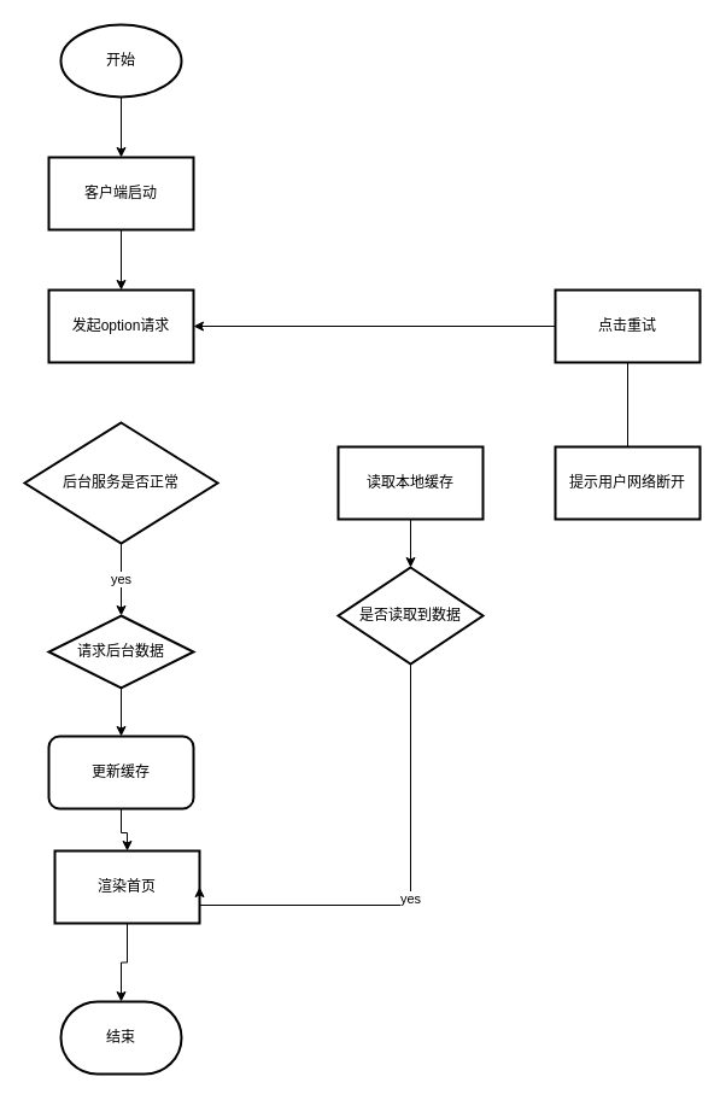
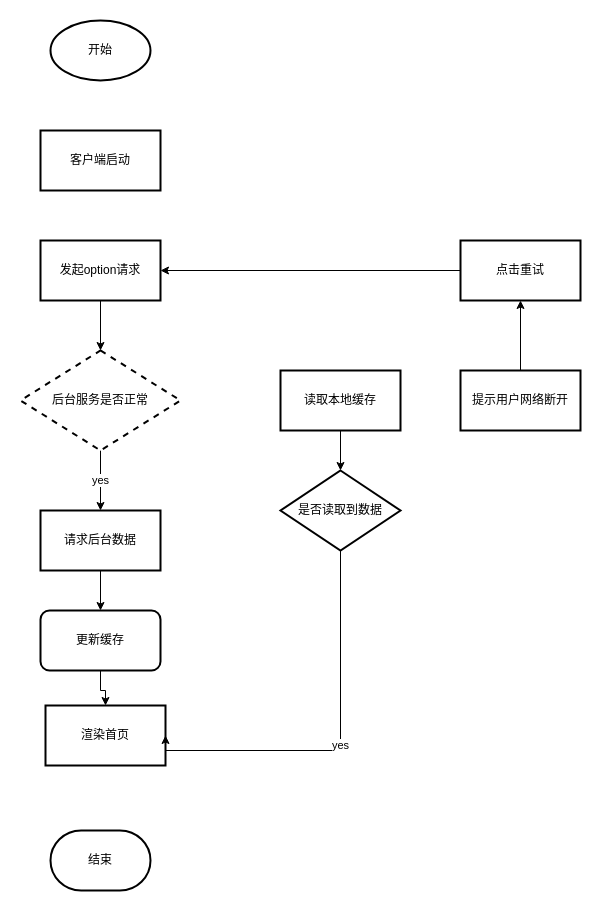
  <mxCell id="0" />
  <mxCell id="1" parent="0" />
- <mxCell id="2" value="" style="edgeStyle=orthogonalEdgeStyle;rounded=0;orthogonalLoop=1;jettySize=auto;html=1;" parent="1" source="3" target="5" edge="1"><mxGeometry relative="1" as="geometry" /></mxCell>
  <mxCell id="3" value="开始" style="strokeWidth=2;html=1;shape=mxgraph.flowchart.start_1;whiteSpace=wrap;" parent="1" vertex="1"><mxGeometry x="50" y="20" width="100" height="60" as="geometry" /></mxCell>
- <mxCell id="4" value="" style="edgeStyle=orthogonalEdgeStyle;rounded=0;orthogonalLoop=1;jettySize=auto;html=1;" parent="1" source="5" target="7" edge="1"><mxGeometry relative="1" as="geometry" /></mxCell>
  <mxCell id="5" value="客户端启动" style="whiteSpace=wrap;html=1;strokeWidth=2;" parent="1" vertex="1"><mxGeometry x="40" y="130" width="120" height="60" as="geometry" /></mxCell>
+ <mxCell id="6" value="" style="edgeStyle=orthogonalEdgeStyle;rounded=0;orthogonalLoop=1;jettySize=auto;html=1;" parent="1" source="7" target="11" edge="1"><mxGeometry relative="1" as="geometry" /></mxCell>
  <mxCell id="7" value="发起option请求" style="whiteSpace=wrap;html=1;strokeWidth=2;" parent="1" vertex="1"><mxGeometry x="40" y="240" width="120" height="60" as="geometry" /></mxCell>
- <mxCell id="8" style="edgeStyle=orthogonalEdgeStyle;rounded=0;orthogonalLoop=1;jettySize=auto;html=1;entryX=0.5;entryY=0;entryDx=0;entryDy=0;entryPerimeter=0;" parent="1" source="9" target="24" edge="1"><mxGeometry relative="1" as="geometry" /></mxCell>
  <mxCell id="9" value="渲染首页" style="whiteSpace=wrap;html=1;strokeWidth=2;" parent="1" vertex="1"><mxGeometry x="45" y="705" width="120" height="60" as="geometry" /></mxCell>
  <mxCell id="10" value="yes" style="edgeStyle=orthogonalEdgeStyle;rounded=0;orthogonalLoop=1;jettySize=auto;html=1;" parent="1" source="11" target="13" edge="1"><mxGeometry relative="1" as="geometry"><Array as="points"><mxPoint x="100" y="480" /><mxPoint x="100" y="480" /></Array></mxGeometry></mxCell>
- <mxCell id="11" value="&lt;span&gt;后台服务是否正常&lt;/span&gt;" style="rhombus;whiteSpace=wrap;html=1;strokeWidth=2;" parent="1" vertex="1"><mxGeometry x="20" y="350" width="160" height="100" as="geometry" /></mxCell>
+ <mxCell id="11" value="&lt;span&gt;后台服务是否正常&lt;/span&gt;" style="rhombus;whiteSpace=wrap;html=1;strokeWidth=2;dashed=1;" parent="1" vertex="1"><mxGeometry x="20" y="350" width="160" height="100" as="geometry" /></mxCell>
  <mxCell id="12" style="edgeStyle=orthogonalEdgeStyle;rounded=0;orthogonalLoop=1;jettySize=auto;html=1;entryX=0.5;entryY=0;entryDx=0;entryDy=0;" parent="1" source="13" target="19" edge="1"><mxGeometry relative="1" as="geometry" /></mxCell>
- <mxCell id="13" value="请求后台数据" style="rhombus;whiteSpace=wrap;html=1;strokeWidth=2;" parent="1" vertex="1"><mxGeometry x="40" y="510" width="120" height="60" as="geometry" /></mxCell>
+ <mxCell id="13" value="请求后台数据" style="whiteSpace=wrap;html=1;strokeWidth=2;" parent="1" vertex="1"><mxGeometry x="40" y="510" width="120" height="60" as="geometry" /></mxCell>
  <mxCell id="14" value="" style="edgeStyle=orthogonalEdgeStyle;rounded=0;orthogonalLoop=1;jettySize=auto;html=1;" parent="1" source="15" target="17" edge="1"><mxGeometry relative="1" as="geometry" /></mxCell>
  <mxCell id="15" value="读取本地缓存" style="whiteSpace=wrap;html=1;strokeWidth=2;" parent="1" vertex="1"><mxGeometry x="280" y="370" width="120" height="60" as="geometry" /></mxCell>
  <mxCell id="16" value="yes" style="edgeStyle=orthogonalEdgeStyle;rounded=0;orthogonalLoop=1;jettySize=auto;html=1;entryX=1;entryY=0.5;entryDx=0;entryDy=0;" edge="1" parent="1" source="17" target="9"><mxGeometry relative="1" as="geometry"><Array as="points"><mxPoint x="340" y="750" /></Array></mxGeometry></mxCell>
  <mxCell id="17" value="是否读取到数据" style="rhombus;whiteSpace=wrap;html=1;strokeWidth=2;" parent="1" vertex="1"><mxGeometry x="280" y="470" width="120" height="80" as="geometry" /></mxCell>
  <mxCell id="18" style="edgeStyle=orthogonalEdgeStyle;rounded=0;orthogonalLoop=1;jettySize=auto;html=1;entryX=0.5;entryY=0;entryDx=0;entryDy=0;" parent="1" source="19" target="9" edge="1"><mxGeometry relative="1" as="geometry" /></mxCell>
  <mxCell id="19" value="更新缓存" style="whiteSpace=wrap;html=1;strokeWidth=2;rounded=1;" parent="1" vertex="1"><mxGeometry x="40" y="610" width="120" height="60" as="geometry" /></mxCell>
- <mxCell id="20" style="edgeStyle=orthogonalEdgeStyle;rounded=0;orthogonalLoop=1;jettySize=auto;html=1;entryX=0.5;entryY=1;entryDx=0;entryDy=0;endArrow=none;" parent="1" source="21" target="23" edge="1"><mxGeometry relative="1" as="geometry" /></mxCell>
+ <mxCell id="20" style="edgeStyle=orthogonalEdgeStyle;rounded=0;orthogonalLoop=1;jettySize=auto;html=1;entryX=0.5;entryY=1;entryDx=0;entryDy=0;" parent="1" source="21" target="23" edge="1"><mxGeometry relative="1" as="geometry" /></mxCell>
  <mxCell id="21" value="提示用户网络断开" style="whiteSpace=wrap;html=1;strokeWidth=2;" parent="1" vertex="1"><mxGeometry x="460" y="370" width="120" height="60" as="geometry" /></mxCell>
  <mxCell id="22" style="edgeStyle=orthogonalEdgeStyle;rounded=0;orthogonalLoop=1;jettySize=auto;html=1;entryX=1;entryY=0.5;entryDx=0;entryDy=0;" parent="1" source="23" target="7" edge="1"><mxGeometry relative="1" as="geometry" /></mxCell>
  <mxCell id="23" value="点击重试" style="whiteSpace=wrap;html=1;strokeWidth=2;" parent="1" vertex="1"><mxGeometry x="460" y="240" width="120" height="60" as="geometry" /></mxCell>
  <mxCell id="24" value="结束" style="strokeWidth=2;html=1;shape=mxgraph.flowchart.terminator;whiteSpace=wrap;" parent="1" vertex="1"><mxGeometry x="50" y="830" width="100" height="60" as="geometry" /></mxCell>
